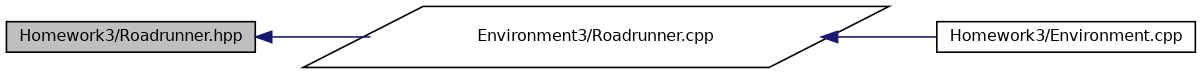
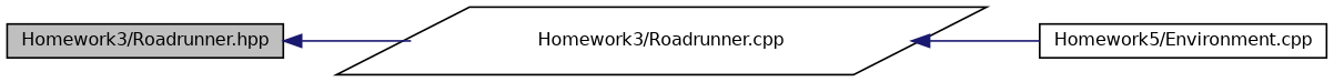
  digraph {
    rankdir=LR
    node [color=black fillcolor=white fontname=Helvetica fontsize=10 shape=box style=filled]
    edge [color=midnightblue dir=back fontname=Helvetica fontsize=10 labelfontname=Helvetica labelfontsize=10 style=solid]
    n1 [fillcolor=grey75 fontcolor=black height=0.2 label="Homework3/Roadrunner.hpp" width=0.4]
-   n2 [height=0.2 label="Environment3/Roadrunner.cpp" shape=parallelogram width=0.4]
-   n3 [height=0.2 label="Homework3/Environment.cpp" width=0.4]
+   n2 [height=0.2 label="Homework3/Roadrunner.cpp" shape=parallelogram width=0.4]
+   n3 [height=0.2 label="Homework5/Environment.cpp" width=0.4]
    n1 -> n2
    n2 -> n3
  }
